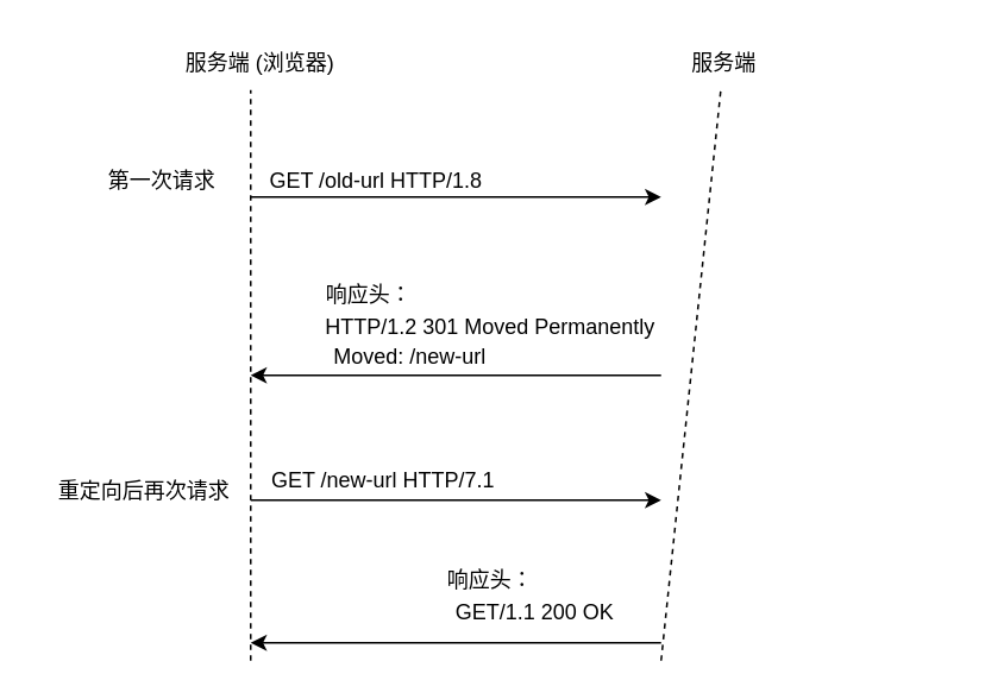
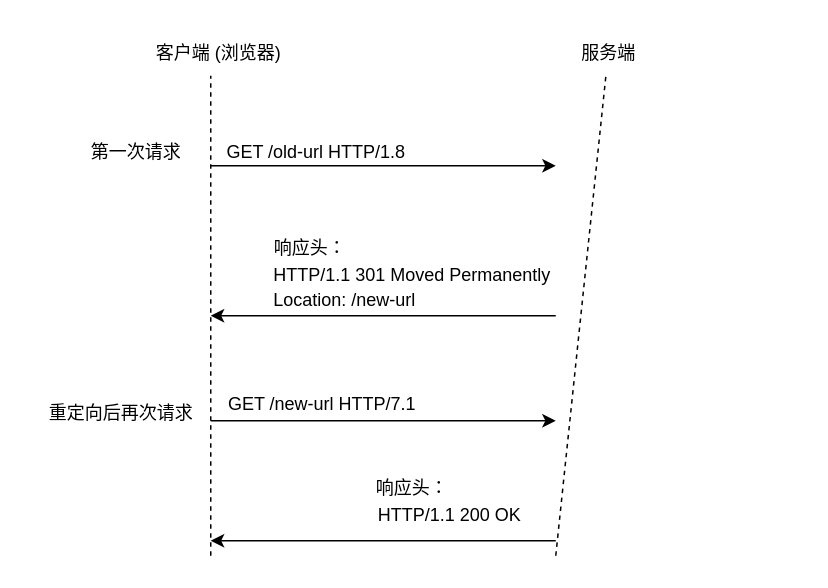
  <mxCell id="0" />
  <mxCell id="1" parent="0" />
- <mxCell id="2" value="服务端 (浏览器)" style="text;html=1;align=center;verticalAlign=middle;resizable=0;points=[];autosize=1;strokeColor=none;fillColor=none;" parent="1" vertex="1"><mxGeometry x="90" y="20" width="110" height="30" as="geometry" /></mxCell>
+ <mxCell id="2" value="客户端 (浏览器)" style="text;html=1;align=center;verticalAlign=middle;resizable=0;points=[];autosize=1;strokeColor=none;fillColor=none;" parent="1" vertex="1"><mxGeometry x="90" y="20" width="110" height="30" as="geometry" /></mxCell>
  <mxCell id="3" value="服务端" style="text;html=1;align=center;verticalAlign=middle;resizable=0;points=[];autosize=1;strokeColor=none;fillColor=none;" parent="1" vertex="1"><mxGeometry x="375" y="20" width="60" height="30" as="geometry" /></mxCell>
  <mxCell id="4" value="" style="endArrow=none;dashed=1;html=1;rounded=0;" parent="1" target="3" edge="1"><mxGeometry width="50" height="50" relative="1" as="geometry"><mxPoint x="370" y="370" as="sourcePoint" /><mxPoint x="350" y="200" as="targetPoint" /></mxGeometry></mxCell>
  <mxCell id="5" value="" style="endArrow=none;dashed=1;html=1;rounded=0;" parent="1" edge="1"><mxGeometry width="50" height="50" relative="1" as="geometry"><mxPoint x="140" y="370" as="sourcePoint" /><mxPoint x="140" y="50" as="targetPoint" /></mxGeometry></mxCell>
  <mxCell id="6" value="" style="endArrow=classic;html=1;rounded=0;" parent="1" edge="1"><mxGeometry width="50" height="50" relative="1" as="geometry"><mxPoint x="140" y="110" as="sourcePoint" /><mxPoint x="370" y="110" as="targetPoint" /></mxGeometry></mxCell>
  <mxCell id="7" value="" style="endArrow=classic;html=1;rounded=0;" parent="1" edge="1"><mxGeometry width="50" height="50" relative="1" as="geometry"><mxPoint x="370" y="210" as="sourcePoint" /><mxPoint x="140" y="210" as="targetPoint" /></mxGeometry></mxCell>
  <mxCell id="8" value="" style="endArrow=classic;html=1;rounded=0;" parent="1" edge="1"><mxGeometry width="50" height="50" relative="1" as="geometry"><mxPoint x="140" y="280" as="sourcePoint" /><mxPoint x="370" y="280" as="targetPoint" /></mxGeometry></mxCell>
  <mxCell id="9" value="" style="endArrow=classic;html=1;rounded=0;" parent="1" edge="1"><mxGeometry width="50" height="50" relative="1" as="geometry"><mxPoint x="370" y="360" as="sourcePoint" /><mxPoint x="140" y="360" as="targetPoint" /></mxGeometry></mxCell>
  <mxCell id="10" value="GET /old-url HTTP/1.8" style="text;html=1;align=center;verticalAlign=middle;resizable=0;points=[];autosize=1;strokeColor=none;fillColor=none;" parent="1" vertex="1"><mxGeometry x="140" y="86" width="140" height="30" as="geometry" /></mxCell>
  <mxCell id="11" value="&lt;div&gt;GET /new-url HTTP/7.1&lt;/div&gt;" style="text;html=1;align=center;verticalAlign=middle;resizable=0;points=[];autosize=1;strokeColor=none;fillColor=none;" parent="1" vertex="1"><mxGeometry x="139" y="254" width="150" height="30" as="geometry" /></mxCell>
  <mxCell id="12" value="第一次请求" style="text;html=1;align=center;verticalAlign=middle;resizable=0;points=[];autosize=1;strokeColor=none;fillColor=none;" parent="1" vertex="1"><mxGeometry x="50" y="86" width="80" height="30" as="geometry" /></mxCell>
  <mxCell id="13" value="重定向后再次请求" style="text;html=1;align=center;verticalAlign=middle;resizable=0;points=[];autosize=1;strokeColor=none;fillColor=none;" parent="1" vertex="1"><mxGeometry x="20" y="260" width="120" height="30" as="geometry" /></mxCell>
  <mxCell id="14" value="响应头：" style="text;html=1;align=center;verticalAlign=middle;resizable=0;points=[];autosize=1;strokeColor=none;fillColor=none;" parent="1" vertex="1"><mxGeometry x="171" y="150" width="70" height="30" as="geometry" /></mxCell>
- <mxCell id="15" value="Moved: /new-url" style="text;html=1;align=center;verticalAlign=middle;resizable=0;points=[];autosize=1;strokeColor=none;fillColor=none;" parent="1" vertex="1"><mxGeometry x="169" y="185" width="120" height="30" as="geometry" /></mxCell>
+ <mxCell id="15" value="Location: /new-url" style="text;html=1;align=center;verticalAlign=middle;resizable=0;points=[];autosize=1;strokeColor=none;fillColor=none;" parent="1" vertex="1"><mxGeometry x="169" y="185" width="120" height="30" as="geometry" /></mxCell>
  <mxCell id="16" style="edgeStyle=orthogonalEdgeStyle;rounded=0;orthogonalLoop=1;jettySize=auto;html=1;exitX=0.5;exitY=1;exitDx=0;exitDy=0;" parent="1" edge="1"><mxGeometry relative="1" as="geometry"><mxPoint x="530" y="365" as="sourcePoint" /><mxPoint x="530" y="365" as="targetPoint" /></mxGeometry></mxCell>
- <mxCell id="17" value="HTTP/1.2 301 Moved Permanently" style="text;html=1;align=center;verticalAlign=middle;resizable=0;points=[];autosize=1;strokeColor=none;fillColor=none;" parent="1" vertex="1"><mxGeometry x="169" y="168" width="210" height="30" as="geometry" /></mxCell>
+ <mxCell id="17" value="HTTP/1.1 301 Moved Permanently" style="text;html=1;align=center;verticalAlign=middle;resizable=0;points=[];autosize=1;strokeColor=none;fillColor=none;" parent="1" vertex="1"><mxGeometry x="169" y="168" width="210" height="30" as="geometry" /></mxCell>
  <mxCell id="18" value="响应头：" style="text;html=1;align=center;verticalAlign=middle;resizable=0;points=[];autosize=1;strokeColor=none;fillColor=none;" parent="1" vertex="1"><mxGeometry x="239" y="310" width="70" height="30" as="geometry" /></mxCell>
- <mxCell id="19" value="GET/1.1 200 OK" style="text;html=1;align=center;verticalAlign=middle;resizable=0;points=[];autosize=1;strokeColor=none;fillColor=none;" parent="1" vertex="1"><mxGeometry x="239" y="328" width="120" height="30" as="geometry" /></mxCell>
+ <mxCell id="19" value="HTTP/1.1 200 OK" style="text;html=1;align=center;verticalAlign=middle;resizable=0;points=[];autosize=1;strokeColor=none;fillColor=none;" parent="1" vertex="1"><mxGeometry x="239" y="328" width="120" height="30" as="geometry" /></mxCell>
